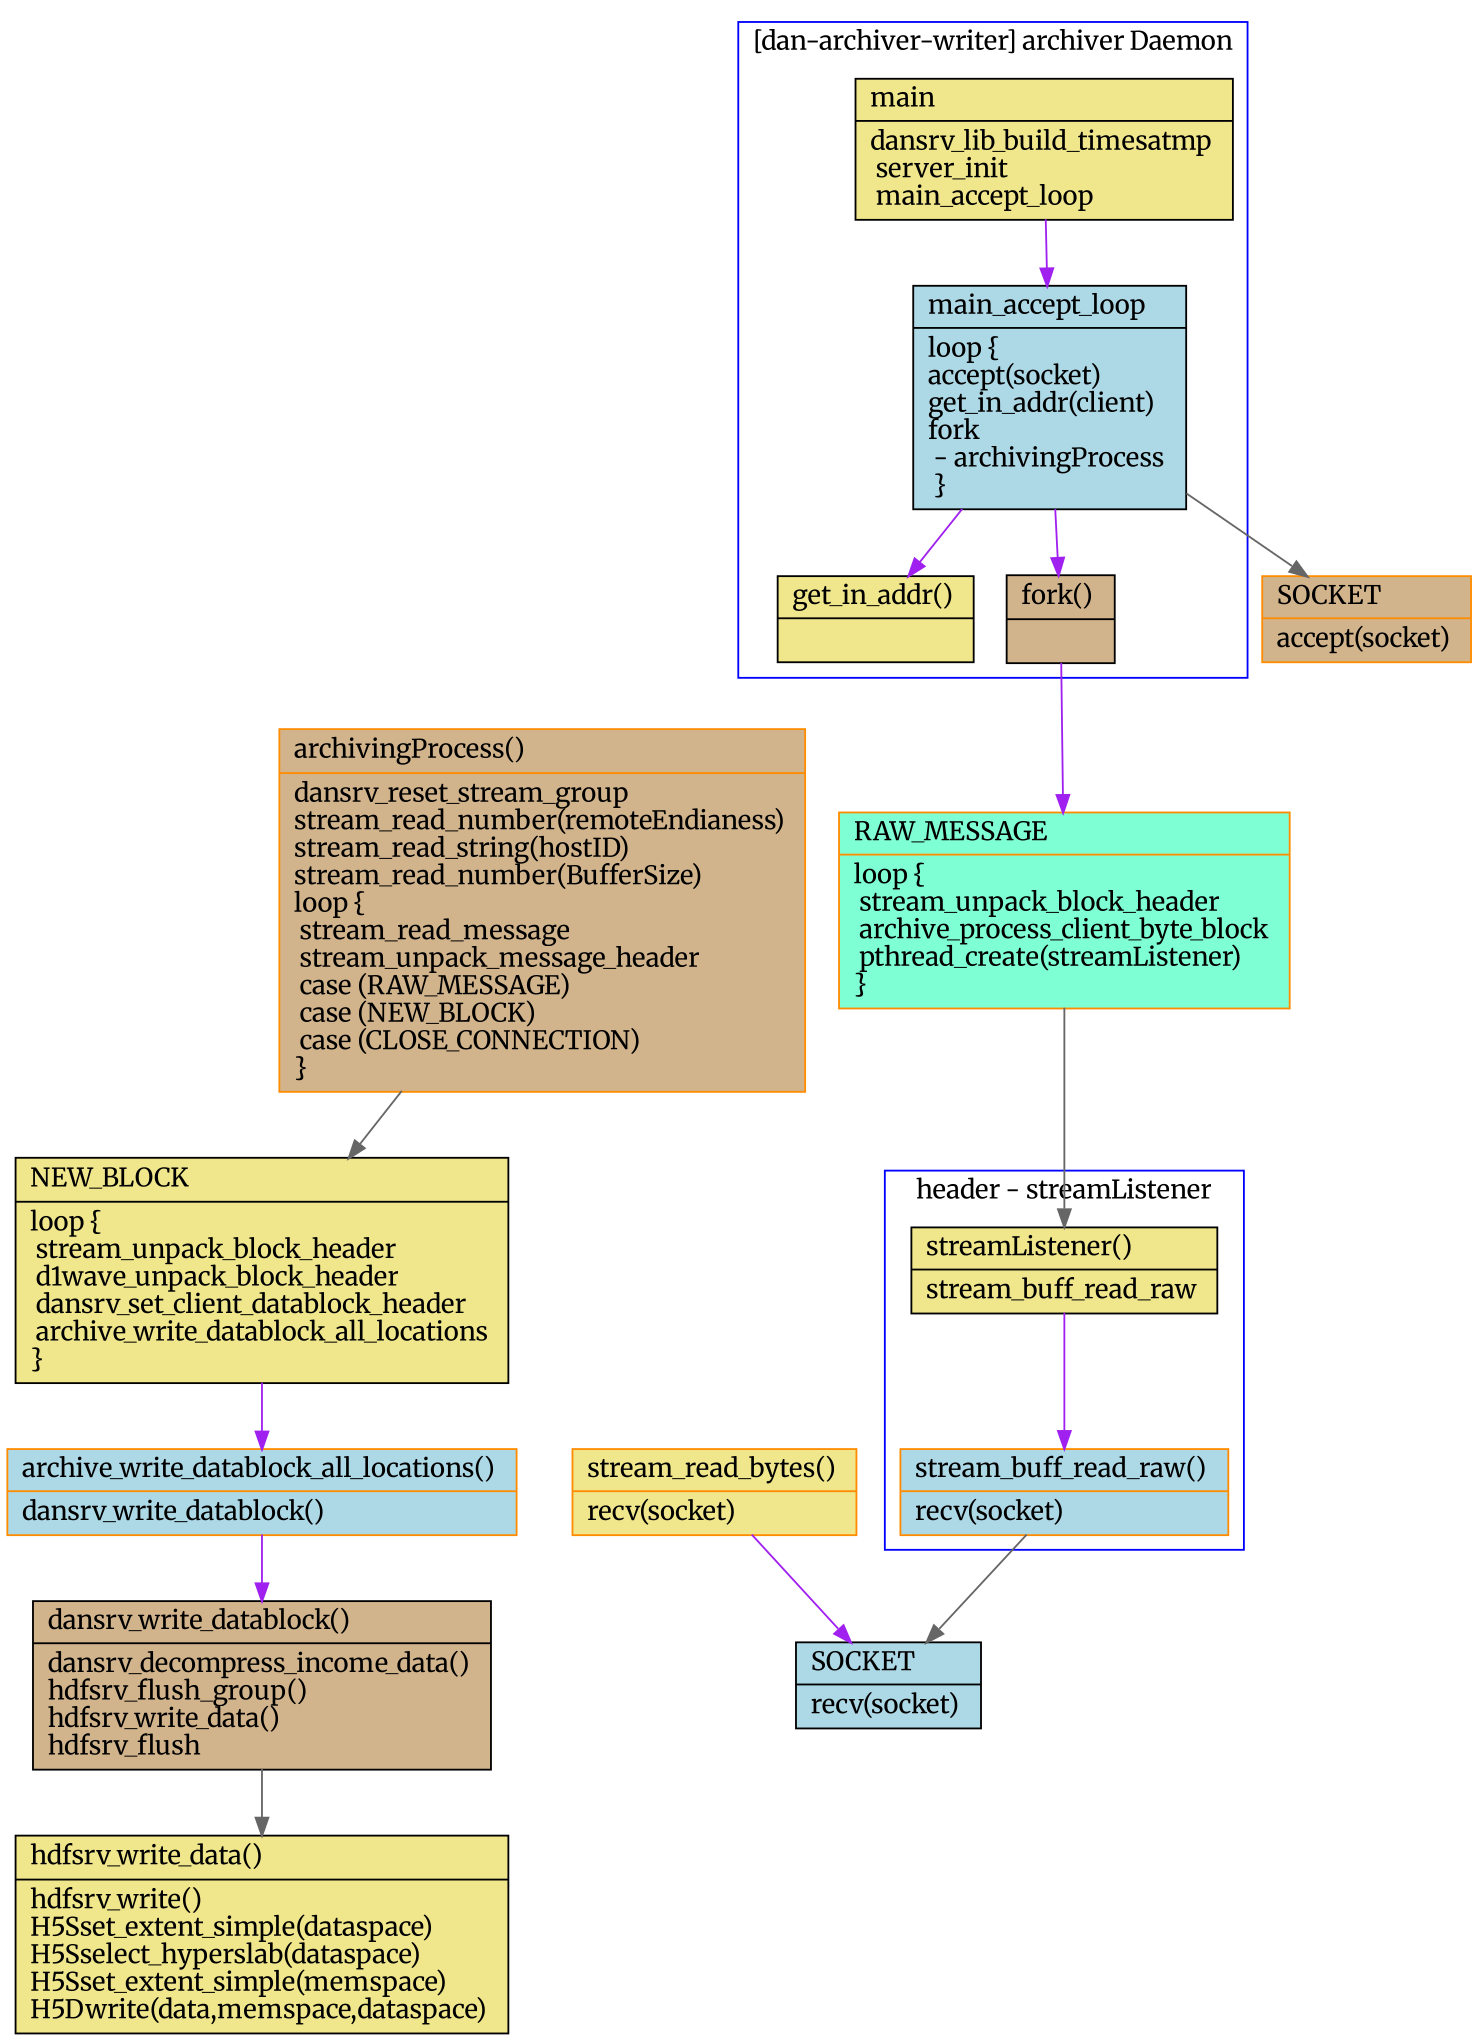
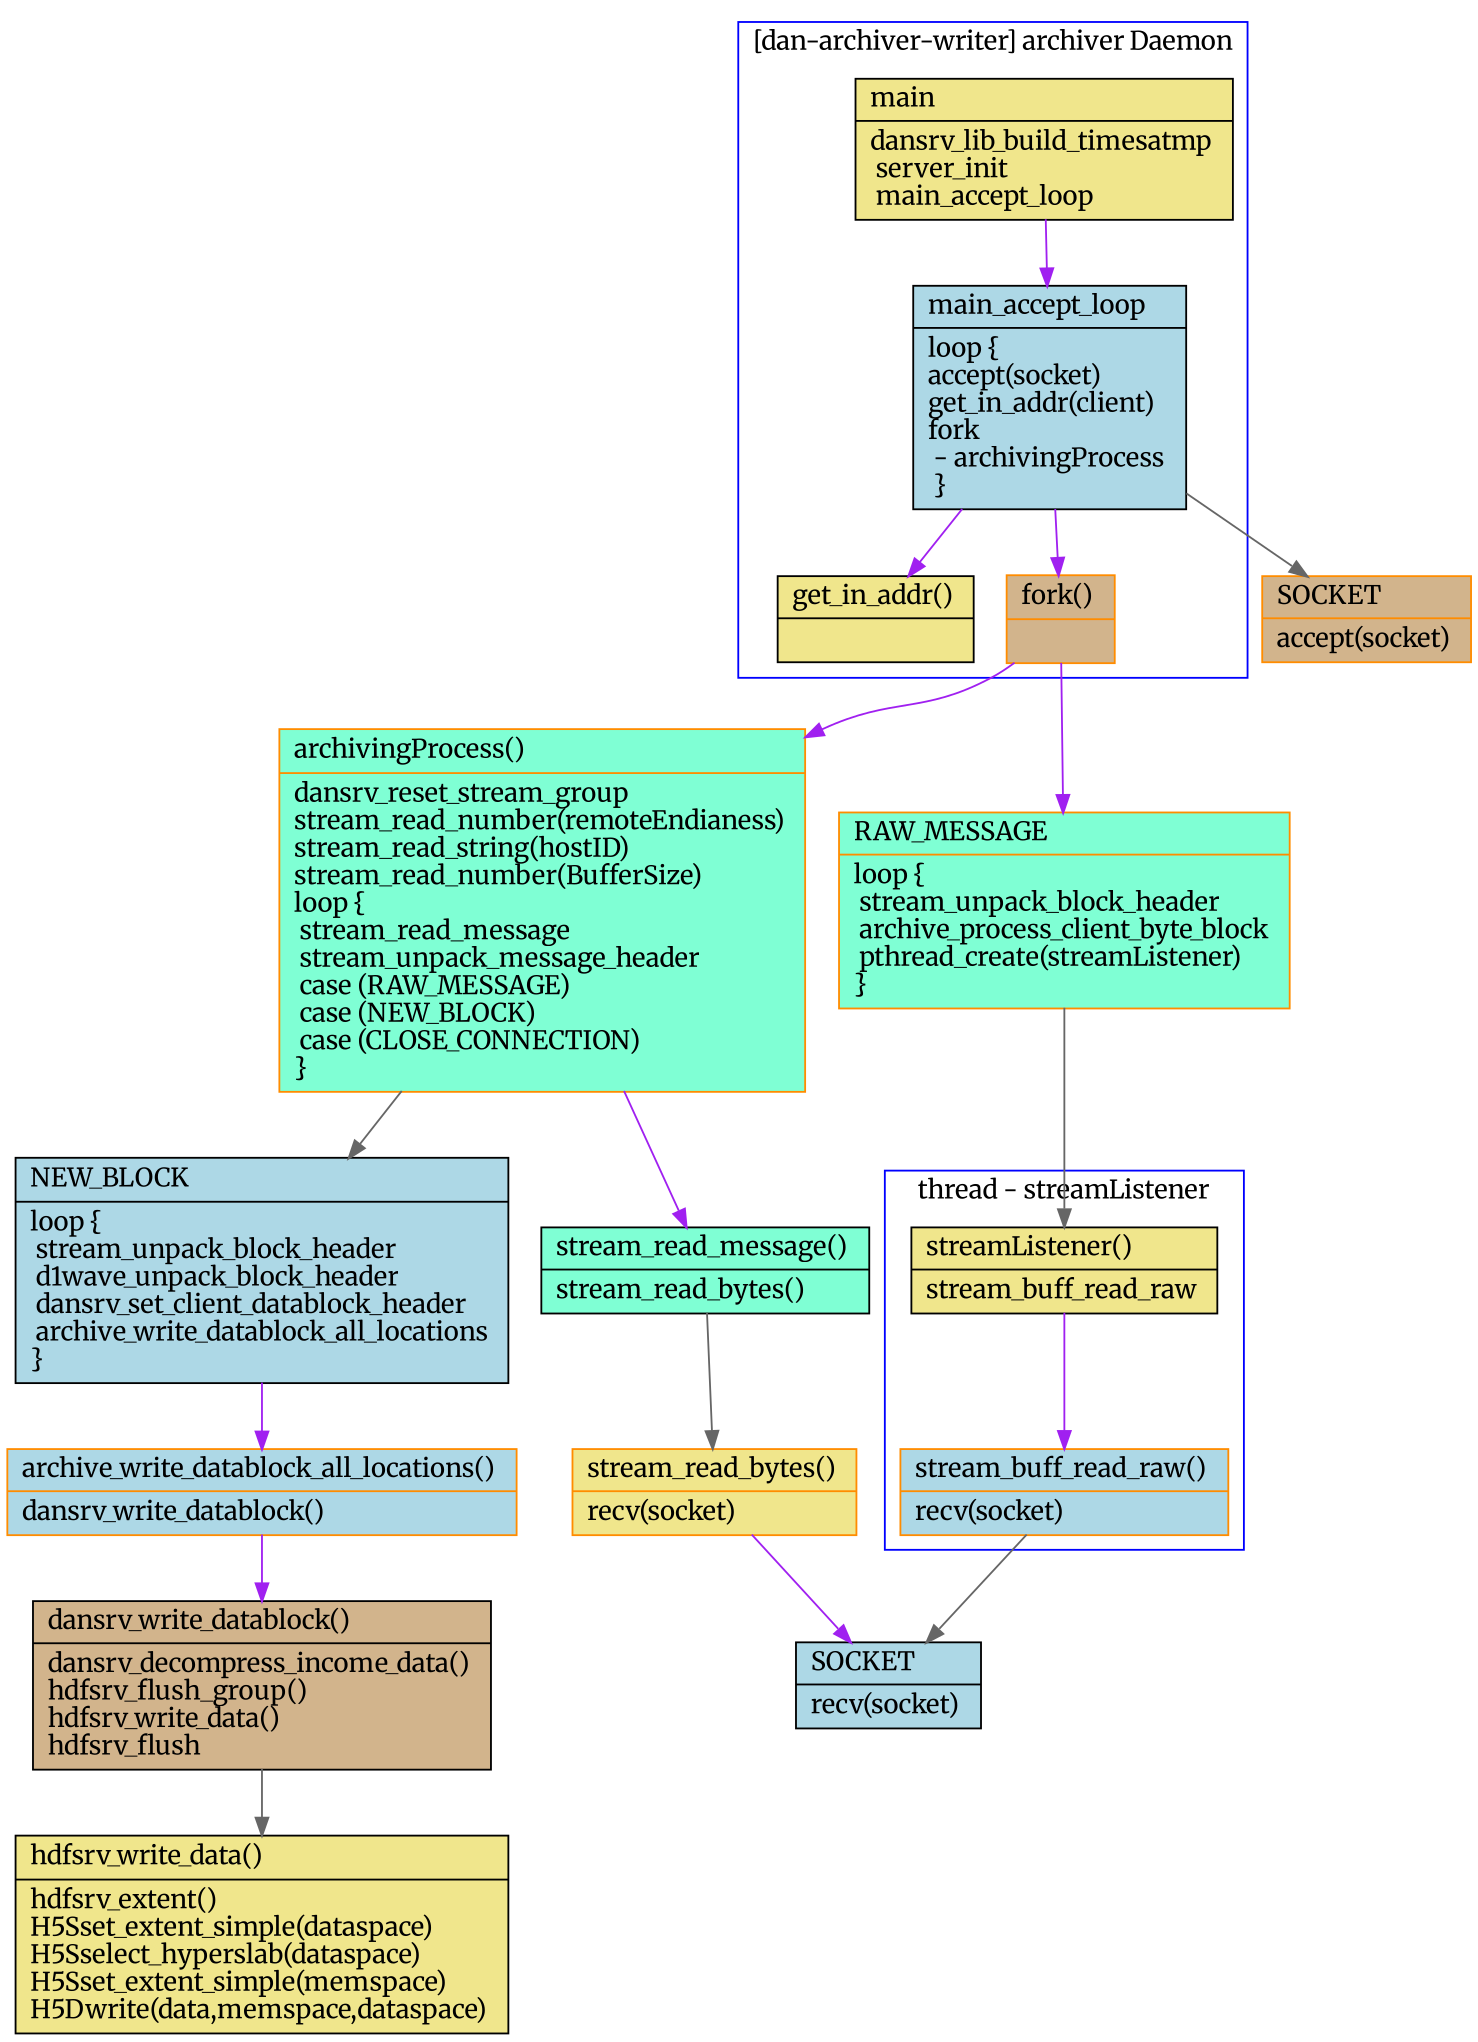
  digraph {
    fontname=Merriweather
    node [color=black fillcolor=khaki fontname=Merriweather shape=record style=filled]
    edge [color=purple fontname=Merriweather]
    n1 [label=" {    main \l |   dansrv_lib_build_timesatmp \l   server_init \l   main_accept_loop \l  }"]
    n2 [fillcolor=lightblue label=" {    main_accept_loop \l|   loop \{ \l	accept(socket) \l	get_in_addr(client) \l	fork \l	 - archivingProcess \l   \} \l  }"]
    n3 [label=" { 	get_in_addr() \l|  }"]
-   n4 [fillcolor=tan label=" { 	fork() \l|  }"]
+   n4 [color=darkorange fillcolor=tan label=" { 	fork() \l|  }"]
    n5 [label=" { 	streamListener() \l|	  stream_buff_read_raw \l  }"]
    n6 [color=darkorange fillcolor=lightblue label=" { 	stream_buff_read_raw() \l|	recv(socket) \l  }"]
    n7 [color=darkorange fillcolor=tan label=" { 	SOCKET \l|	accept(socket) \l  }"]
-   n8 [color=darkorange fillcolor=tan label=" { 	archivingProcess() \l|	dansrv_reset_stream_group \l	stream_read_number(remoteEndianess) \l	stream_read_string(hostID) \l	stream_read_number(BufferSize) \l	loop \{ \l	  stream_read_message \l	  stream_unpack_message_header \l	  case (RAW_MESSAGE) \l	  case (NEW_BLOCK) \l	  case (CLOSE_CONNECTION) \l	\} \l  }"]
+   n8 [color=darkorange fillcolor=aquamarine label=" { 	archivingProcess() \l|	dansrv_reset_stream_group \l	stream_read_number(remoteEndianess) \l	stream_read_string(hostID) \l	stream_read_number(BufferSize) \l	loop \{ \l	  stream_read_message \l	  stream_unpack_message_header \l	  case (RAW_MESSAGE) \l	  case (NEW_BLOCK) \l	  case (CLOSE_CONNECTION) \l	\} \l  }"]
    n9 [color=darkorange fillcolor=aquamarine label=" { 	RAW_MESSAGE \l|	loop \{ \l	  stream_unpack_block_header \l	  archive_process_client_byte_block \l	  pthread_create(streamListener) \l	\} \l  }"]
    n10 [fillcolor=lightblue label=" { 	SOCKET \l|	recv(socket) \l  }"]
-   n12 [label=" { 	NEW_BLOCK \l|	loop \{ \l	  stream_unpack_block_header \l	  d1wave_unpack_block_header \l	  dansrv_set_client_datablock_header \l	  archive_write_datablock_all_locations \l	\} \l  }"]
+   n11 [fillcolor=aquamarine label=" { 	stream_read_message() \l|	stream_read_bytes() \l  }"]
+   n12 [fillcolor=lightblue label=" { 	NEW_BLOCK \l|	loop \{ \l	  stream_unpack_block_header \l	  d1wave_unpack_block_header \l	  dansrv_set_client_datablock_header \l	  archive_write_datablock_all_locations \l	\} \l  }"]
    n13 [color=darkorange label=" { 	stream_read_bytes() \l|	recv(socket) \l  }"]
    n14 [color=darkorange fillcolor=lightblue label=" { 	archive_write_datablock_all_locations() \l|	dansrv_write_datablock() \l  }"]
    n15 [fillcolor=tan label=" { 	dansrv_write_datablock() \l|	dansrv_decompress_income_data() \l	hdfsrv_flush_group() \l	hdfsrv_write_data() \l	hdfsrv_flush \l  }"]
-   n16 [label=" { 	hdfsrv_write_data() \l|	hdfsrv_write() \l	H5Sset_extent_simple(dataspace) \l	H5Sselect_hyperslab(dataspace) \l	H5Sset_extent_simple(memspace) \l	H5Dwrite(data,memspace,dataspace) \l  }"]
+   n16 [label=" { 	hdfsrv_write_data() \l|	hdfsrv_extent() \l	H5Sset_extent_simple(dataspace) \l	H5Sselect_hyperslab(dataspace) \l	H5Sset_extent_simple(memspace) \l	H5Dwrite(data,memspace,dataspace) \l  }"]
    subgraph cluster_1 {
      color=blue
      label="[dan-archiver-writer] archiver Daemon"
      n1
      n2
      n3
      n4
    }
    subgraph cluster_2 {
      color=blue
-     label="header - streamListener"
+     label="thread - streamListener"
      n5
      n6
    }
    n1 -> n2
    n2 -> n3
    n2 -> n4
    n2 -> n7 [color=gray40]
+   n4 -> n8
    n4 -> n9
    n5 -> n6
    n6 -> n10 [color=gray40]
+   n8 -> n11
    n8 -> n12 [color=gray40]
    n9 -> n5 [color=gray40]
+   n11 -> n13 [color=gray40]
    n12 -> n14
    n13 -> n10
    n14 -> n15
    n15 -> n16 [color=gray40]
  }
